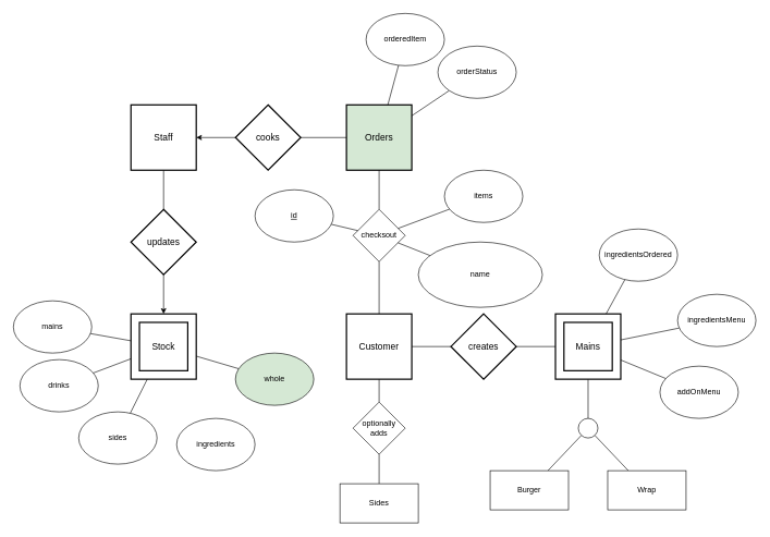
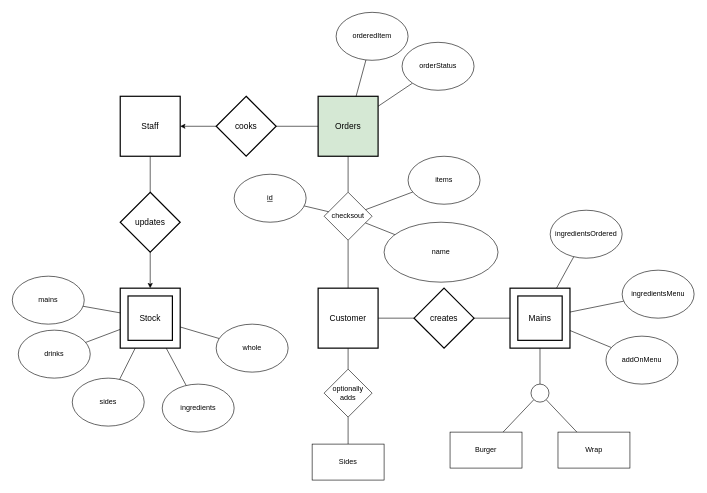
  <mxCell id="0" />
  <mxCell id="1" parent="0" />
  <mxCell id="2" style="edgeStyle=orthogonalEdgeStyle;rounded=0;orthogonalLoop=1;jettySize=auto;html=1;entryX=0;entryY=0.5;entryDx=0;entryDy=0;endArrow=none;endFill=0;" edge="1" parent="1" source="5" target="7"><mxGeometry relative="1" as="geometry" /></mxCell>
  <mxCell id="3" style="edgeStyle=none;rounded=0;orthogonalLoop=1;jettySize=auto;html=1;endArrow=none;endFill=0;strokeColor=#000000;" edge="1" parent="1" source="5" target="42"><mxGeometry relative="1" as="geometry" /></mxCell>
  <mxCell id="4" style="edgeStyle=none;rounded=0;orthogonalLoop=1;jettySize=auto;html=1;endArrow=none;endFill=0;strokeColor=#000000;" edge="1" parent="1" source="5" target="45"><mxGeometry relative="1" as="geometry" /></mxCell>
  <mxCell id="5" value="Customer" style="strokeWidth=2;whiteSpace=wrap;html=1;align=center;fontSize=14;" vertex="1" parent="1"><mxGeometry x="530" y="480" width="100" height="100" as="geometry" /></mxCell>
  <mxCell id="6" style="edgeStyle=orthogonalEdgeStyle;rounded=0;orthogonalLoop=1;jettySize=auto;html=1;entryX=0;entryY=0.5;entryDx=0;entryDy=0;endArrow=none;endFill=0;" edge="1" parent="1" source="7" target="12"><mxGeometry relative="1" as="geometry" /></mxCell>
  <mxCell id="7" value="creates" style="shape=rhombus;strokeWidth=2;fontSize=17;perimeter=rhombusPerimeter;whiteSpace=wrap;html=1;align=center;fontSize=14;" vertex="1" parent="1"><mxGeometry x="690" y="480" width="100" height="100" as="geometry" /></mxCell>
  <mxCell id="8" style="edgeStyle=none;rounded=0;orthogonalLoop=1;jettySize=auto;html=1;endArrow=none;endFill=0;strokeColor=#000000;" edge="1" parent="1" source="12" target="38"><mxGeometry relative="1" as="geometry" /></mxCell>
  <mxCell id="9" style="edgeStyle=none;rounded=0;orthogonalLoop=1;jettySize=auto;html=1;endArrow=none;endFill=0;strokeColor=#000000;" edge="1" parent="1" source="12" target="52"><mxGeometry relative="1" as="geometry" /></mxCell>
  <mxCell id="10" style="edgeStyle=none;rounded=0;orthogonalLoop=1;jettySize=auto;html=1;endArrow=none;endFill=0;strokeColor=#000000;" edge="1" parent="1" source="12" target="53"><mxGeometry relative="1" as="geometry" /></mxCell>
  <mxCell id="11" style="edgeStyle=none;rounded=0;orthogonalLoop=1;jettySize=auto;html=1;endArrow=none;endFill=0;strokeColor=#000000;" edge="1" parent="1" source="12" target="54"><mxGeometry relative="1" as="geometry" /></mxCell>
  <mxCell id="12" value="Mains" style="shape=ext;strokeWidth=2;margin=10;double=1;whiteSpace=wrap;html=1;align=center;fontSize=14;fontFamily=Helvetica;fontColor=#000000;strokeColor=#000000;fillColor=#ffffff;" vertex="1" parent="1"><mxGeometry x="850" y="480" width="100" height="100" as="geometry" /></mxCell>
  <mxCell id="13" style="edgeStyle=orthogonalEdgeStyle;rounded=0;orthogonalLoop=1;jettySize=auto;html=1;endArrow=none;endFill=0;" edge="1" parent="1" source="14" target="21"><mxGeometry relative="1" as="geometry" /></mxCell>
  <mxCell id="14" value="Staff" style="strokeWidth=2;whiteSpace=wrap;html=1;align=center;fontSize=14;" vertex="1" parent="1"><mxGeometry x="200" y="160" width="100" height="100" as="geometry" /></mxCell>
  <mxCell id="15" style="edgeStyle=orthogonalEdgeStyle;rounded=0;orthogonalLoop=1;jettySize=auto;html=1;endArrow=none;endFill=0;" edge="1" parent="1" source="17" target="18"><mxGeometry relative="1" as="geometry" /></mxCell>
  <mxCell id="16" style="edgeStyle=orthogonalEdgeStyle;rounded=0;orthogonalLoop=1;jettySize=auto;html=1;" edge="1" parent="1" source="17" target="14"><mxGeometry relative="1" as="geometry" /></mxCell>
  <mxCell id="17" value="cooks" style="shape=rhombus;strokeWidth=2;fontSize=17;perimeter=rhombusPerimeter;whiteSpace=wrap;html=1;align=center;fontSize=14;" vertex="1" parent="1"><mxGeometry x="360" y="160" width="100" height="100" as="geometry" /></mxCell>
  <mxCell id="18" value="Orders" style="strokeWidth=2;whiteSpace=wrap;html=1;align=center;fontSize=14;fillColor=#d5e8d4;" vertex="1" parent="1"><mxGeometry x="530" y="160" width="100" height="100" as="geometry" /></mxCell>
  <mxCell id="19" value="Stock" style="shape=ext;strokeWidth=2;margin=10;double=1;whiteSpace=wrap;html=1;align=center;fontSize=14;fontFamily=Helvetica;fontColor=#000000;strokeColor=#000000;fillColor=#ffffff;" vertex="1" parent="1"><mxGeometry x="200" y="480" width="100" height="100" as="geometry" /></mxCell>
  <mxCell id="20" style="edgeStyle=orthogonalEdgeStyle;rounded=0;orthogonalLoop=1;jettySize=auto;html=1;endArrow=classic;endFill=1;" edge="1" parent="1" source="21" target="19"><mxGeometry relative="1" as="geometry" /></mxCell>
  <mxCell id="21" value="updates" style="shape=rhombus;strokeWidth=2;fontSize=17;perimeter=rhombusPerimeter;whiteSpace=wrap;html=1;align=center;fontSize=14;" vertex="1" parent="1"><mxGeometry x="200" y="320" width="100" height="100" as="geometry" /></mxCell>
  <mxCell id="22" style="edgeStyle=none;rounded=0;orthogonalLoop=1;jettySize=auto;html=1;endArrow=none;endFill=0;strokeColor=#000000;" edge="1" parent="1" source="23" target="18"><mxGeometry relative="1" as="geometry" /></mxCell>
  <mxCell id="23" value="orderedItem" style="ellipse;whiteSpace=wrap;html=1;" vertex="1" parent="1"><mxGeometry x="560" y="20" width="120" height="80" as="geometry" /></mxCell>
  <mxCell id="24" style="edgeStyle=none;rounded=0;orthogonalLoop=1;jettySize=auto;html=1;endArrow=none;endFill=0;strokeColor=#000000;" edge="1" parent="1" source="25" target="18"><mxGeometry relative="1" as="geometry" /></mxCell>
  <mxCell id="25" value="orderStatus" style="ellipse;whiteSpace=wrap;html=1;" vertex="1" parent="1"><mxGeometry x="670" y="70" width="120" height="80" as="geometry" /></mxCell>
  <mxCell id="26" style="edgeStyle=none;rounded=0;orthogonalLoop=1;jettySize=auto;html=1;endArrow=none;endFill=0;strokeColor=#000000;" edge="1" parent="1" source="27" target="19"><mxGeometry relative="1" as="geometry" /></mxCell>
  <mxCell id="27" value="drinks" style="ellipse;whiteSpace=wrap;html=1;" vertex="1" parent="1"><mxGeometry x="30" y="550" width="120" height="80" as="geometry" /></mxCell>
  <mxCell id="28" style="edgeStyle=none;rounded=0;orthogonalLoop=1;jettySize=auto;html=1;endArrow=none;endFill=0;strokeColor=#000000;" edge="1" parent="1" source="29" target="19"><mxGeometry relative="1" as="geometry" /></mxCell>
  <mxCell id="29" value="sides" style="ellipse;whiteSpace=wrap;html=1;" vertex="1" parent="1"><mxGeometry x="120" y="630" width="120" height="80" as="geometry" /></mxCell>
+ <mxCell id="30" style="edgeStyle=none;rounded=0;orthogonalLoop=1;jettySize=auto;html=1;endArrow=none;endFill=0;strokeColor=#000000;" edge="1" parent="1" source="31" target="19"><mxGeometry relative="1" as="geometry" /></mxCell>
  <mxCell id="31" value="ingredients" style="ellipse;whiteSpace=wrap;html=1;" vertex="1" parent="1"><mxGeometry x="270" y="640" width="120" height="80" as="geometry" /></mxCell>
  <mxCell id="32" style="edgeStyle=none;rounded=0;orthogonalLoop=1;jettySize=auto;html=1;endArrow=none;endFill=0;strokeColor=#000000;" edge="1" parent="1" source="33" target="19"><mxGeometry relative="1" as="geometry" /></mxCell>
- <mxCell id="33" value="whole" style="ellipse;whiteSpace=wrap;html=1;fillColor=#d5e8d4;" vertex="1" parent="1"><mxGeometry x="360" y="540" width="120" height="80" as="geometry" /></mxCell>
+ <mxCell id="33" value="whole" style="ellipse;whiteSpace=wrap;html=1;" vertex="1" parent="1"><mxGeometry x="360" y="540" width="120" height="80" as="geometry" /></mxCell>
  <mxCell id="34" style="edgeStyle=none;rounded=0;orthogonalLoop=1;jettySize=auto;html=1;endArrow=none;endFill=0;strokeColor=#000000;" edge="1" parent="1" source="35" target="19"><mxGeometry relative="1" as="geometry" /></mxCell>
  <mxCell id="35" value="mains" style="ellipse;whiteSpace=wrap;html=1;" vertex="1" parent="1"><mxGeometry x="20" y="460" width="120" height="80" as="geometry" /></mxCell>
  <mxCell id="36" style="edgeStyle=none;rounded=0;orthogonalLoop=1;jettySize=auto;html=1;endArrow=none;endFill=0;strokeColor=#000000;" edge="1" parent="1" source="38" target="39"><mxGeometry relative="1" as="geometry" /></mxCell>
  <mxCell id="37" style="edgeStyle=none;rounded=0;orthogonalLoop=1;jettySize=auto;html=1;endArrow=none;endFill=0;strokeColor=#000000;" edge="1" parent="1" source="38" target="40"><mxGeometry relative="1" as="geometry" /></mxCell>
  <mxCell id="38" value="" style="ellipse;whiteSpace=wrap;html=1;aspect=fixed;" vertex="1" parent="1"><mxGeometry x="885" y="640" width="30" height="30" as="geometry" /></mxCell>
  <mxCell id="39" value="Burger" style="rounded=0;whiteSpace=wrap;html=1;" vertex="1" parent="1"><mxGeometry x="750" y="720" width="120" height="60" as="geometry" /></mxCell>
  <mxCell id="40" value="Wrap&lt;br&gt;" style="rounded=0;whiteSpace=wrap;html=1;" vertex="1" parent="1"><mxGeometry x="930" y="720" width="120" height="60" as="geometry" /></mxCell>
  <mxCell id="41" style="edgeStyle=none;rounded=0;orthogonalLoop=1;jettySize=auto;html=1;endArrow=none;endFill=0;strokeColor=#000000;" edge="1" parent="1" source="42" target="43"><mxGeometry relative="1" as="geometry" /></mxCell>
  <mxCell id="42" value="optionally adds" style="rhombus;whiteSpace=wrap;html=1;" vertex="1" parent="1"><mxGeometry x="540" y="615" width="80" height="80" as="geometry" /></mxCell>
  <mxCell id="43" value="Sides" style="rounded=0;whiteSpace=wrap;html=1;" vertex="1" parent="1"><mxGeometry x="520" y="740" width="120" height="60" as="geometry" /></mxCell>
  <mxCell id="44" style="edgeStyle=none;rounded=0;orthogonalLoop=1;jettySize=auto;html=1;endArrow=none;endFill=0;strokeColor=#000000;" edge="1" parent="1" source="45" target="18"><mxGeometry relative="1" as="geometry" /></mxCell>
  <mxCell id="45" value="checksout" style="rhombus;whiteSpace=wrap;html=1;" vertex="1" parent="1"><mxGeometry x="540" y="320" width="80" height="80" as="geometry" /></mxCell>
  <mxCell id="46" style="edgeStyle=none;rounded=0;orthogonalLoop=1;jettySize=auto;html=1;endArrow=none;endFill=0;strokeColor=#000000;" edge="1" parent="1" source="47" target="45"><mxGeometry relative="1" as="geometry" /></mxCell>
  <mxCell id="47" value="items" style="ellipse;whiteSpace=wrap;html=1;" vertex="1" parent="1"><mxGeometry x="680" y="260" width="120" height="80" as="geometry" /></mxCell>
  <mxCell id="48" style="edgeStyle=none;rounded=0;orthogonalLoop=1;jettySize=auto;html=1;endArrow=none;endFill=0;strokeColor=#000000;" edge="1" parent="1" source="49" target="45"><mxGeometry relative="1" as="geometry" /></mxCell>
  <mxCell id="49" value="&lt;u&gt;id&lt;/u&gt;" style="ellipse;whiteSpace=wrap;html=1;" vertex="1" parent="1"><mxGeometry x="390" y="290" width="120" height="80" as="geometry" /></mxCell>
  <mxCell id="50" style="edgeStyle=none;rounded=0;orthogonalLoop=1;jettySize=auto;html=1;endArrow=none;endFill=0;strokeColor=#000000;" edge="1" parent="1" source="51" target="45"><mxGeometry relative="1" as="geometry" /></mxCell>
  <mxCell id="51" value="name" style="ellipse;whiteSpace=wrap;html=1;" vertex="1" parent="1"><mxGeometry x="640" y="370" width="190" height="100" as="geometry" /></mxCell>
  <mxCell id="52" value="ingredientsOrdered" style="ellipse;whiteSpace=wrap;html=1;" vertex="1" parent="1"><mxGeometry x="917" y="350" width="120" height="80" as="geometry" /></mxCell>
  <mxCell id="53" value="ingredientsMenu" style="ellipse;whiteSpace=wrap;html=1;" vertex="1" parent="1"><mxGeometry x="1037" y="450" width="120" height="80" as="geometry" /></mxCell>
  <mxCell id="54" value="addOnMenu" style="ellipse;whiteSpace=wrap;html=1;" vertex="1" parent="1"><mxGeometry x="1010" y="560" width="120" height="80" as="geometry" /></mxCell>
